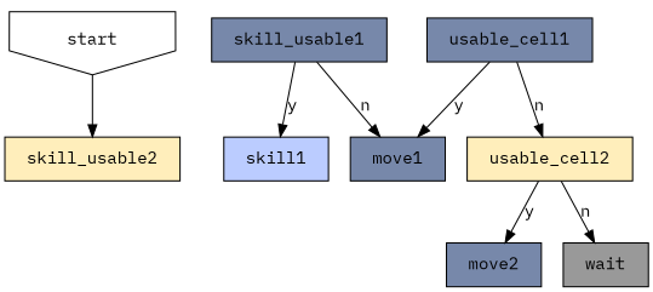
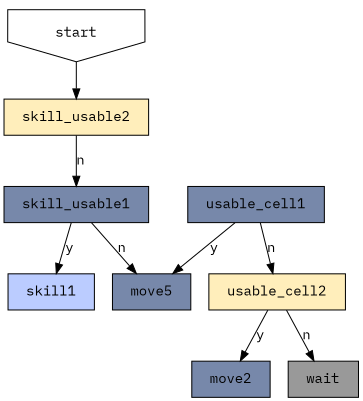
  digraph {
    concentrate=true
    fixedsize=true
    fontname="IBM Plex Mono"
    node [fontname="IBM Plex Mono" margin="0.25,0.125" shape=rect fillcolor="#7788aa" style=filled]
    edge [fontname="IBM Plex Mono"]
    start [shape=invhouse fillcolor="" style=""]
    skill_usable2 [fillcolor="#FFEEBB"]
    skill_usable1
    skill1 [fillcolor="#BBCCFF"]
-   move1
+   move1 [label=move5]
    usable_cell1
    usable_cell2 [fillcolor="#FFEEBB"]
    move2
    wait [fillcolor="#999999"]
    start -> skill_usable2
+   skill_usable2 -> skill_usable1 [label=n]
    skill_usable1 -> skill1 [label=y]
    skill_usable1 -> move1 [label=n]
    usable_cell1 -> move1 [label=y]
    usable_cell1 -> usable_cell2 [label=n]
    usable_cell2 -> move2 [label=y]
    usable_cell2 -> wait [label=n]
  }
